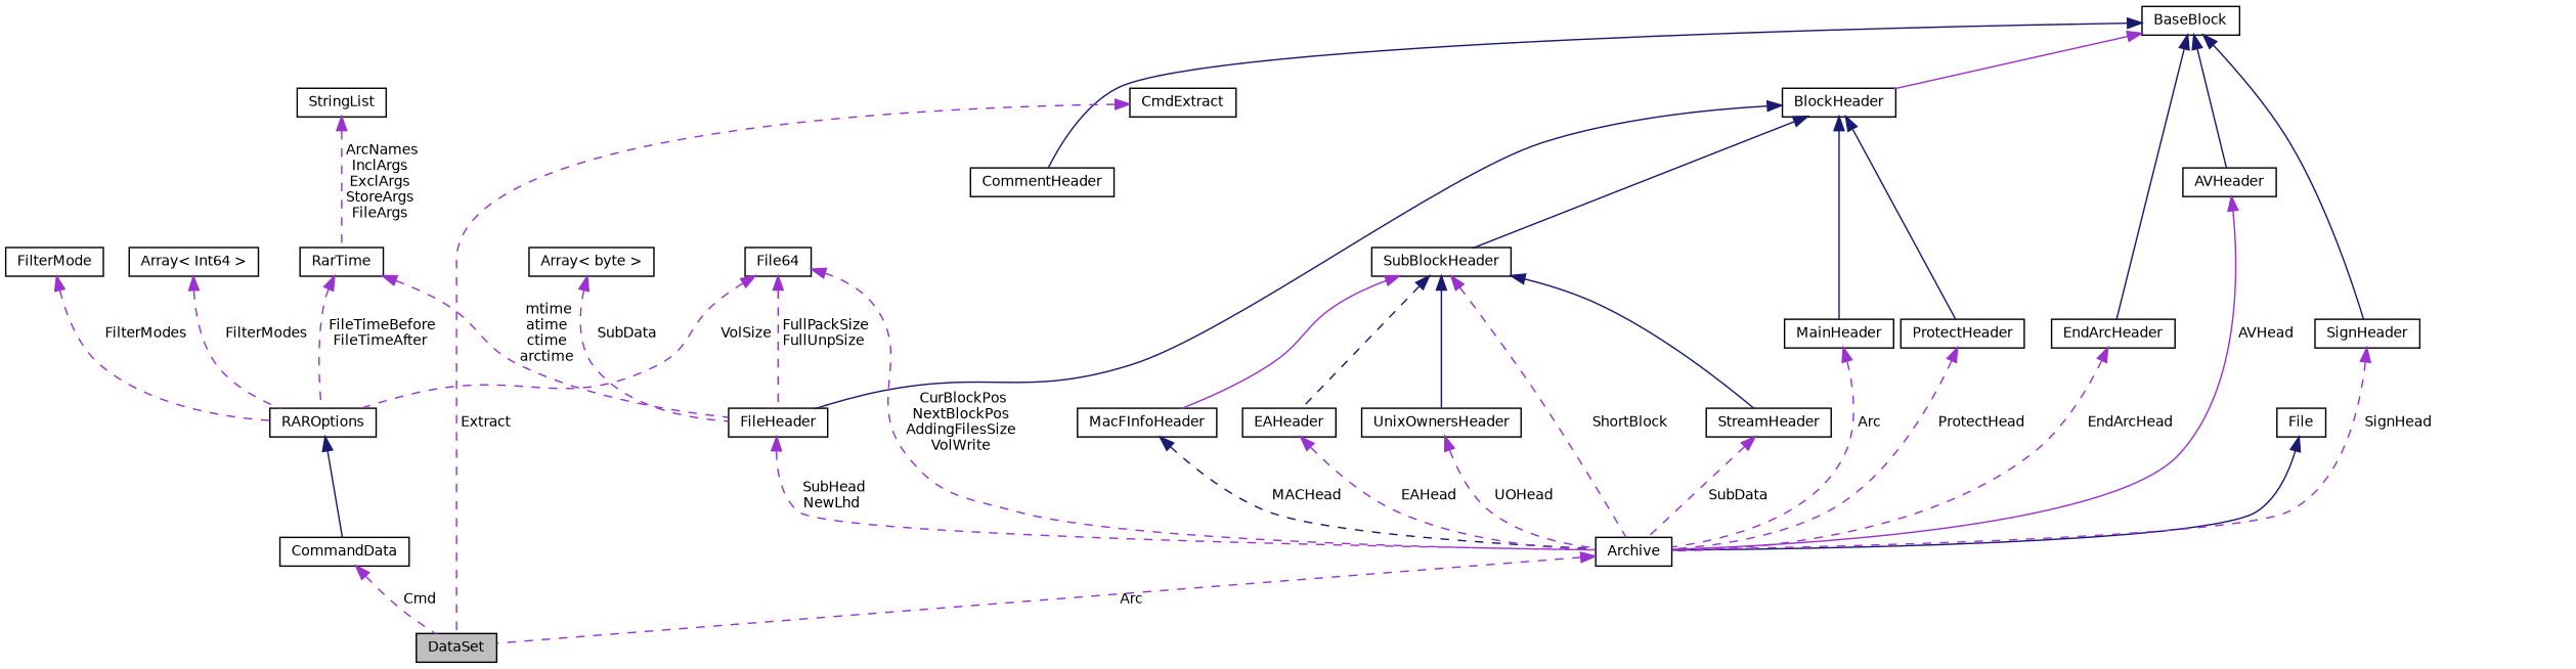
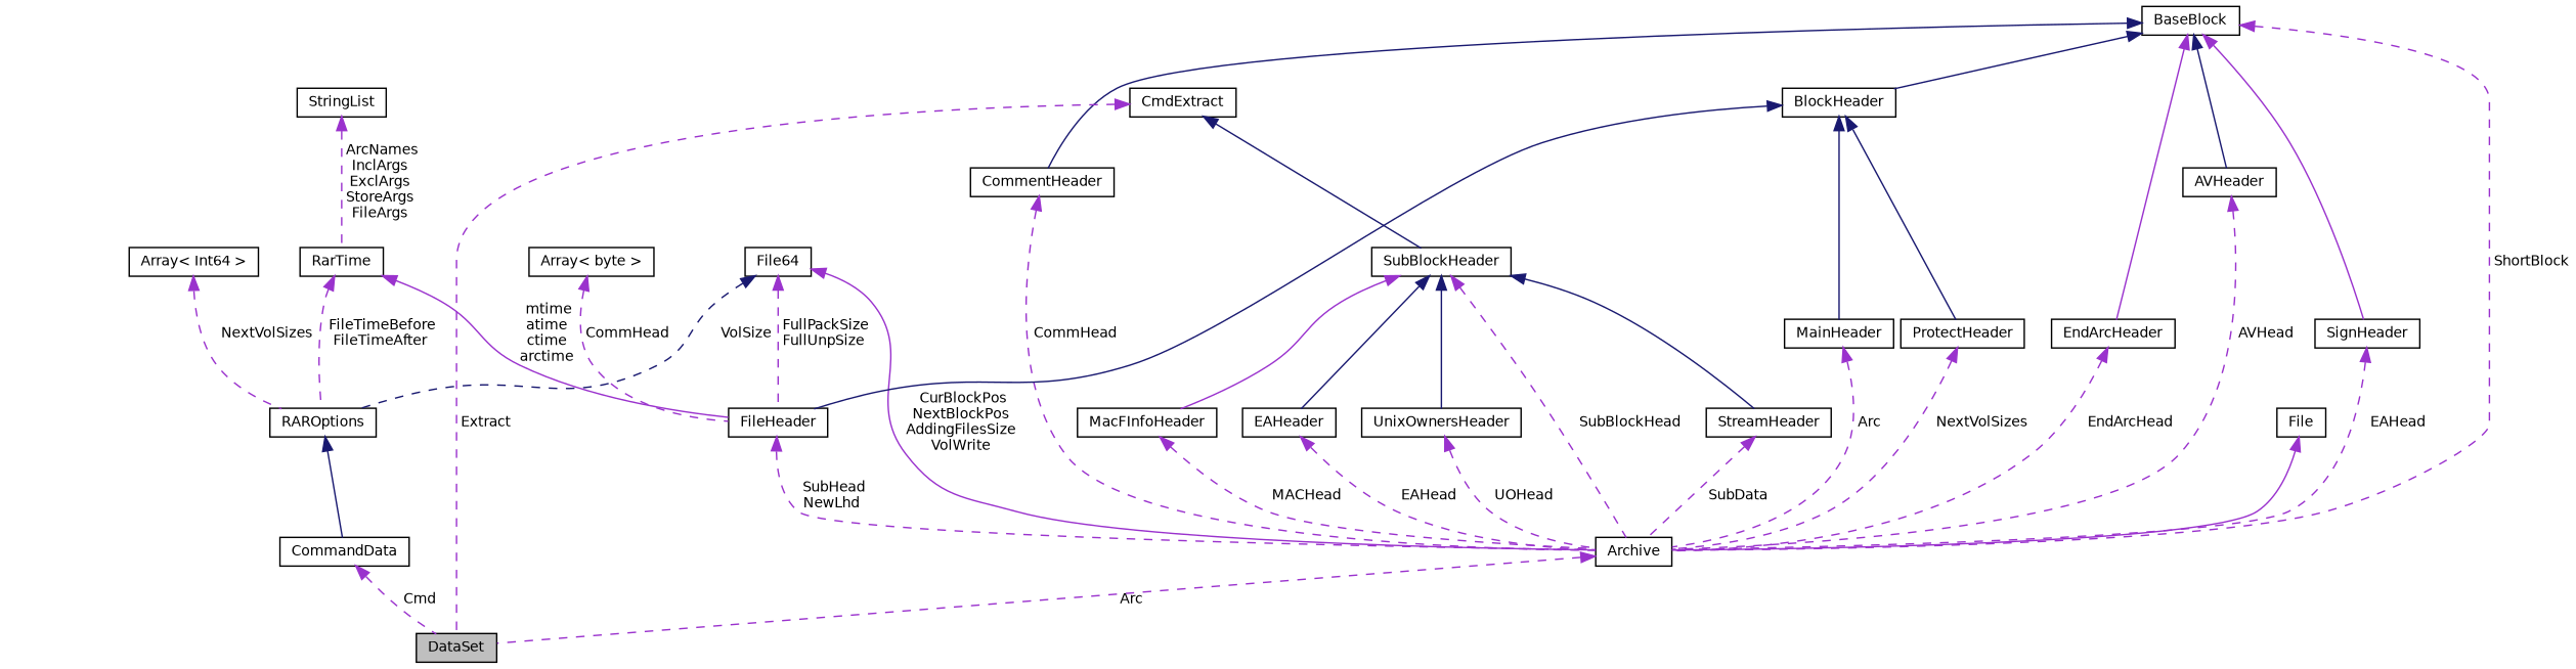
  digraph {
    rankdir=TB
    node [color=black fillcolor=white fontname=Helvetica fontsize=10 shape=record style=filled]
    edge [color=darkorchid3 dir=back fontname=Helvetica fontsize=10 labelfontname=Helvetica labelfontsize=10 style=dashed]
    n1 [fillcolor=grey75 fontcolor=black height=0.2 label=DataSet width=0.4]
    n2 [height=0.2 label=CommandData width=0.4]
    n3 [height=0.2 label=RAROptions width=0.4]
-   n4 [height=0.2 label=FilterMode width=0.4]
    n5 [height=0.2 label=File64 width=0.4]
    n6 [height=0.2 label=Archive width=0.4]
    n7 [height=0.2 label=FileHeader width=0.4]
    n8 [height=0.2 label=RarTime width=0.4]
    n9 [height=0.2 label="Array\< Int64 \>" width=0.4]
    n10 [height=0.2 label=StringList width=0.4]
    n11 [height=0.2 label=File width=0.4]
    n12 [height=0.2 label=CommentHeader width=0.4]
    n13 [height=0.2 label=BaseBlock width=0.4]
    n14 [height=0.2 label=BlockHeader width=0.4]
    n15 [height=0.2 label=EndArcHeader width=0.4]
    n16 [height=0.2 label=AVHeader width=0.4]
    n17 [height=0.2 label=SignHeader width=0.4]
    n18 [height=0.2 label=SubBlockHeader width=0.4]
    n19 [height=0.2 label=MainHeader width=0.4]
    n20 [height=0.2 label=ProtectHeader width=0.4]
    n21 [height=0.2 label=StreamHeader width=0.4]
    n22 [height=0.2 label=MacFInfoHeader width=0.4]
    n23 [height=0.2 label=EAHeader width=0.4]
    n24 [height=0.2 label=UnixOwnersHeader width=0.4]
    n25 [height=0.2 label="Array\< byte \>" width=0.4]
    n26 [height=0.2 label=CmdExtract width=0.4]
    n2 -> n1 [label=" Cmd"]
    n3 -> n2 [color=midnightblue style=solid]
-   n4 -> n3 [label=" FilterModes"]
-   n5 -> n3 [label=" VolSize"]
-   n5 -> n6 [label=" CurBlockPos\nNextBlockPos\nAddingFilesSize\nVolWrite"]
+   n5 -> n3 [color=midnightblue label=" VolSize"]
+   n5 -> n6 [label=" CurBlockPos\nNextBlockPos\nAddingFilesSize\nVolWrite" style=solid]
    n5 -> n7 [label=" FullPackSize\nFullUnpSize"]
    n6 -> n1 [label=" Arc"]
    n7 -> n6 [label=" SubHead\nNewLhd"]
    n8 -> n3 [label=" FileTimeBefore\nFileTimeAfter"]
-   n8 -> n7 [label=" mtime\natime\nctime\narctime"]
-   n9 -> n3 [label=" FilterModes"]
+   n8 -> n7 [label=" mtime\natime\nctime\narctime" style=solid]
+   n9 -> n3 [label=" NextVolSizes"]
    n10 -> n8 [label=" ArcNames\nInclArgs\nExclArgs\nStoreArgs\nFileArgs"]
-   n11 -> n6 [color=midnightblue style=solid]
+   n11 -> n6 [style=solid]
+   n12 -> n6 [label=" CommHead"]
+   n13 -> n6 [label=" ShortBlock"]
    n13 -> n12 [color=midnightblue style=solid]
-   n13 -> n14 [style=solid]
-   n13 -> n15 [color=midnightblue style=solid]
+   n13 -> n14 [color=midnightblue style=solid]
+   n13 -> n15 [style=solid]
    n13 -> n16 [color=midnightblue style=solid]
-   n13 -> n17 [color=midnightblue style=solid]
+   n13 -> n17 [style=solid]
    n14 -> n7 [color=midnightblue style=solid]
-   n14 -> n18 [color=midnightblue style=solid]
+   n26 -> n18 [color=midnightblue style=solid]
    n14 -> n19 [color=midnightblue style=solid]
    n14 -> n20 [color=midnightblue style=solid]
    n15 -> n6 [label=" EndArcHead"]
-   n16 -> n6 [label=" AVHead" style=solid]
-   n17 -> n6 [label=" SignHead"]
-   n18 -> n6 [label=" ShortBlock"]
+   n16 -> n6 [label=" AVHead"]
+   n17 -> n6 [label=" EAHead"]
+   n18 -> n6 [label=" SubBlockHead"]
    n18 -> n21 [color=midnightblue style=solid]
    n18 -> n22 [style=solid]
-   n18 -> n23 [color=midnightblue]
+   n18 -> n23 [color=midnightblue style=solid]
    n18 -> n24 [color=midnightblue style=solid]
    n19 -> n6 [label=" Arc"]
-   n20 -> n6 [label=" ProtectHead"]
+   n20 -> n6 [label=" NextVolSizes"]
    n21 -> n6 [label=" SubData"]
-   n22 -> n6 [color=midnightblue label=" MACHead"]
+   n22 -> n6 [label=" MACHead"]
    n23 -> n6 [label=" EAHead"]
    n24 -> n6 [label=" UOHead"]
-   n25 -> n7 [label=" SubData"]
+   n25 -> n7 [label=" CommHead"]
    n26 -> n1 [label=" Extract"]
  }
